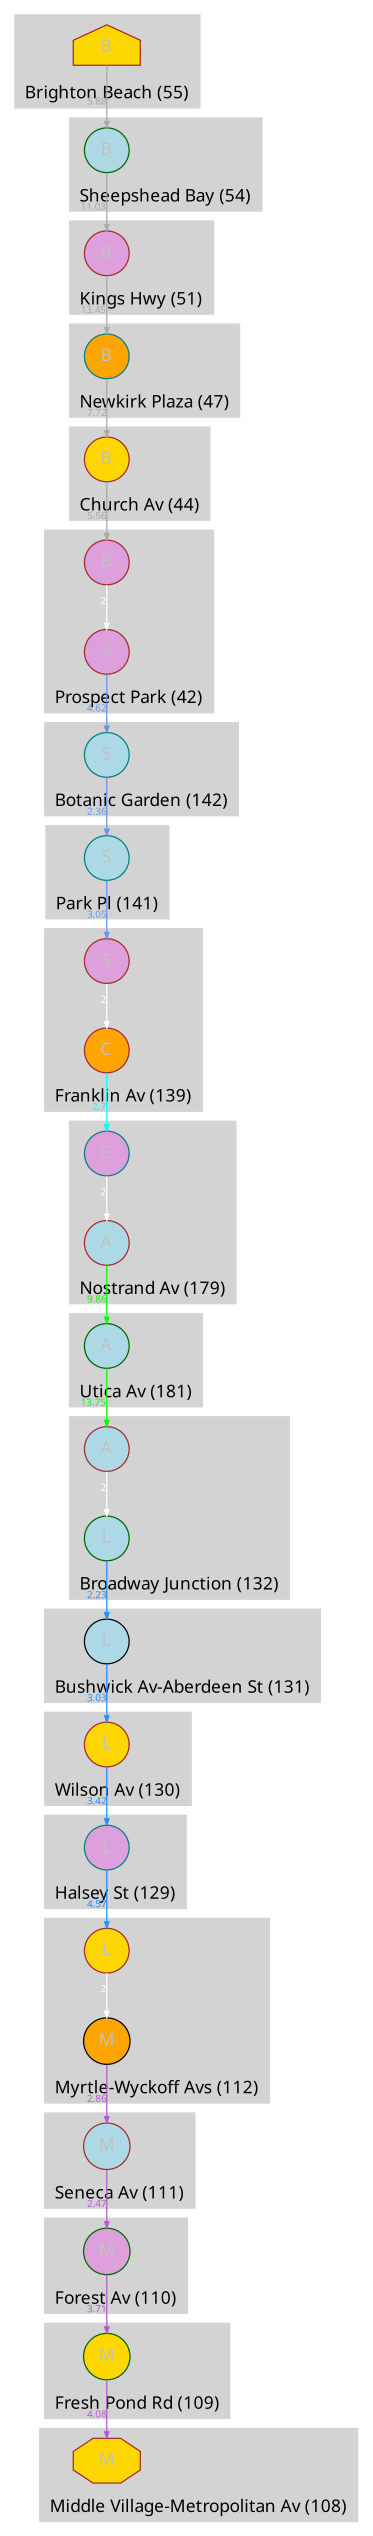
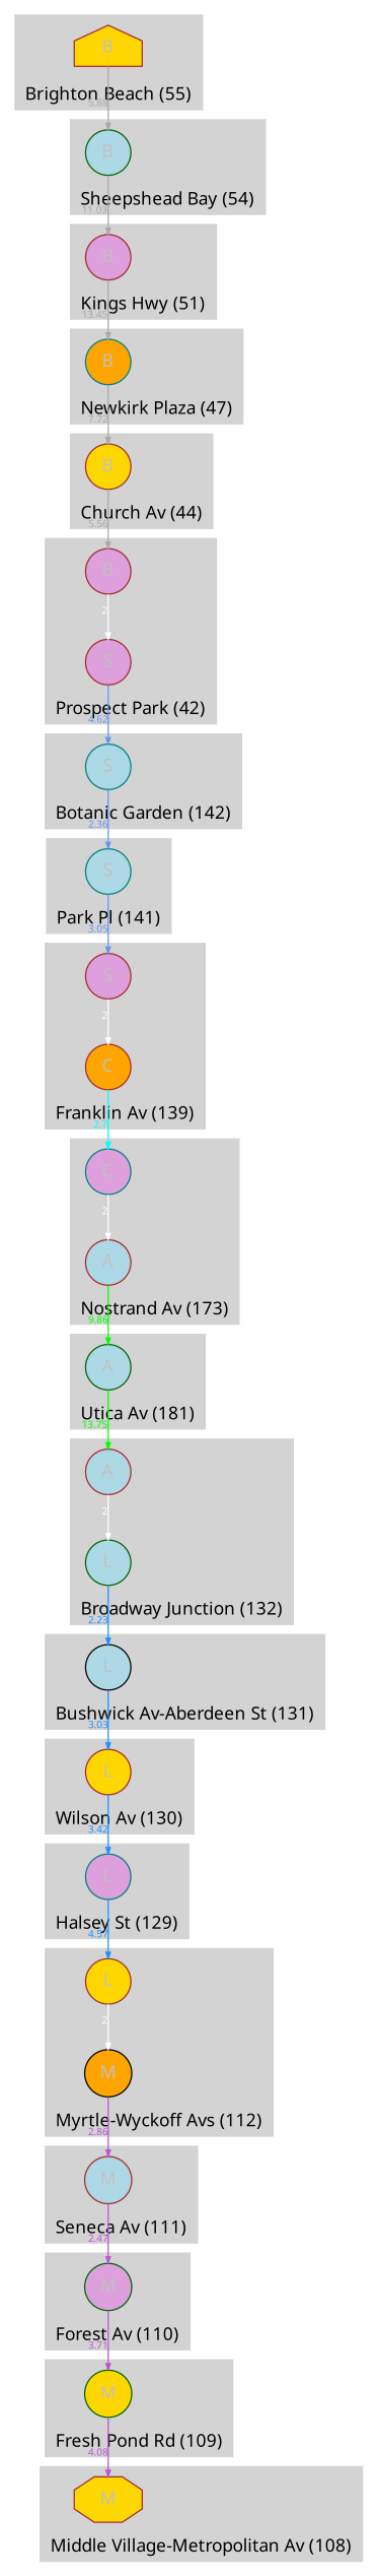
  digraph {
    fontname="Noto Sans"
    node [color=brown fillcolor=lightblue fontcolor=gray fontname="Noto Sans" labelloc=c penwidth=1 shape=circle style=filled]
    edge [arrowsize=0.5 color=white fontcolor=white fontname="Noto Sans" fontsize=8 penwidth=1 xlabel=2]
    n1 [color=darkgreen label=A]
    n2 [label=A]
    n3 [color=teal fillcolor=plum label=C]
    n4 [label=A]
    n5 [color=darkgreen label=L]
    n6 [fillcolor=gold label=B]
    n7 [color=teal fillcolor=orange label=B]
    n8 [fillcolor=plum label=B]
    n9 [color=darkgreen label=B]
    n10 [fillcolor=gold label=B shape=house]
    n11 [fillcolor=plum label=B]
    n12 [fillcolor=plum label=S]
    n13 [fillcolor=orange label=C]
    n14 [fillcolor=plum label=S]
    n15 [color=teal fillcolor=plum label=L]
    n16 [fillcolor=gold label=L]
    n17 [color=black label=L]
    n18 [fillcolor=gold label=M shape=octagon]
    n19 [color=darkgreen fillcolor=gold label=M]
    n20 [color=darkgreen fillcolor=plum label=M]
    n21 [label=M]
    n22 [fillcolor=gold label=L]
    n23 [color=black fillcolor=orange label=M]
    n24 [color=teal label=S]
    n25 [color=teal label=S]
    subgraph cluster_1 {
      color=lightgrey
      label="Utica Av (181)"
      labelloc=b
      style=filled
      n1
    }
    subgraph cluster_2 {
      color=lightgrey
-     label="Nostrand Av (179)"
+     label="Nostrand Av (173)"
      labelloc=b
      style=filled
      n2
      n3
    }
    subgraph cluster_3 {
      color=lightgrey
      label="Broadway Junction (132)"
      labelloc=b
      style=filled
      n4
      n5
    }
    subgraph cluster_4 {
      color=lightgrey
      label="Church Av (44)"
      labelloc=b
      style=filled
      n6
    }
    subgraph cluster_5 {
      color=lightgrey
      label="Newkirk Plaza (47)"
      labelloc=b
      style=filled
      n7
    }
    subgraph cluster_6 {
      color=lightgrey
      label="Kings Hwy (51)"
      labelloc=b
      style=filled
      n8
    }
    subgraph cluster_7 {
      color=lightgrey
      label="Sheepshead Bay (54)"
      labelloc=b
      style=filled
      n9
    }
    subgraph cluster_8 {
      color=lightgrey
      label="Brighton Beach (55)"
      labelloc=b
      style=filled
      n10
    }
    subgraph cluster_9 {
      color=lightgrey
      label="Prospect Park (42)"
      labelloc=b
      style=filled
      n11
      n12
    }
    subgraph cluster_10 {
      color=lightgrey
      label="Franklin Av (139)"
      labelloc=b
      style=filled
      n13
      n14
    }
    subgraph cluster_11 {
      color=lightgrey
      label="Halsey St (129)"
      labelloc=b
      style=filled
      n15
    }
    subgraph cluster_12 {
      color=lightgrey
      label="Wilson Av (130)"
      labelloc=b
      style=filled
      n16
    }
    subgraph cluster_13 {
      color=lightgrey
      label="Bushwick Av-Aberdeen St (131)"
      labelloc=b
      style=filled
      n17
    }
    subgraph cluster_14 {
      color=lightgrey
      label="Middle Village-Metropolitan Av (108)"
      labelloc=b
      style=filled
      n18
    }
    subgraph cluster_15 {
      color=lightgrey
      label="Fresh Pond Rd (109)"
      labelloc=b
      style=filled
      n19
    }
    subgraph cluster_16 {
      color=lightgrey
      label="Forest Av (110)"
      labelloc=b
      style=filled
      n20
    }
    subgraph cluster_17 {
      color=lightgrey
      label="Seneca Av (111)"
      labelloc=b
      style=filled
      n21
    }
    subgraph cluster_18 {
      color=lightgrey
      label="Myrtle-Wyckoff Avs (112)"
      labelloc=b
      style=filled
      n22
      n23
    }
    subgraph cluster_19 {
      color=lightgrey
      label="Park Pl (141)"
      labelloc=b
      style=filled
      n24
    }
    subgraph cluster_20 {
      color=lightgrey
      label="Botanic Garden (142)"
      labelloc=b
      style=filled
      n25
    }
    n1 -> n4 [color=lime fontcolor=lime xlabel=13.75]
    n2 -> n1 [color=lime fontcolor=lime xlabel=9.86]
    n3 -> n2
    n4 -> n5
    n5 -> n17 [color=dodgerblue fontcolor=dodgerblue xlabel=2.23]
    n6 -> n11 [color=darkgray fontcolor=darkgray xlabel=5.56]
    n7 -> n6 [color=darkgray fontcolor=darkgray xlabel=7.72]
    n8 -> n7 [color=darkgray fontcolor=darkgray xlabel=13.45]
    n9 -> n8 [color=darkgray fontcolor=darkgray xlabel=11.03]
    n10 -> n9 [color=darkgray fontcolor=darkgray xlabel=5.88]
    n11 -> n12
    n12 -> n25 [color=cornflowerblue fontcolor=cornflowerblue xlabel=4.62]
    n13 -> n3 [color=cyan fontcolor=cyan xlabel=2.7]
    n14 -> n13
    n15 -> n22 [color=dodgerblue fontcolor=dodgerblue xlabel=4.57]
    n16 -> n15 [color=dodgerblue fontcolor=dodgerblue xlabel=3.42]
    n17 -> n16 [color=dodgerblue fontcolor=dodgerblue xlabel=3.03]
    n19 -> n18 [color=mediumorchid fontcolor=mediumorchid xlabel=4.08]
    n20 -> n19 [color=mediumorchid fontcolor=mediumorchid xlabel=3.71]
    n21 -> n20 [color=mediumorchid fontcolor=mediumorchid xlabel=2.47]
    n22 -> n23
    n23 -> n21 [color=mediumorchid fontcolor=mediumorchid xlabel=2.86]
    n24 -> n14 [color=cornflowerblue fontcolor=cornflowerblue xlabel=3.05]
    n25 -> n24 [color=cornflowerblue fontcolor=cornflowerblue xlabel=2.36]
  }
